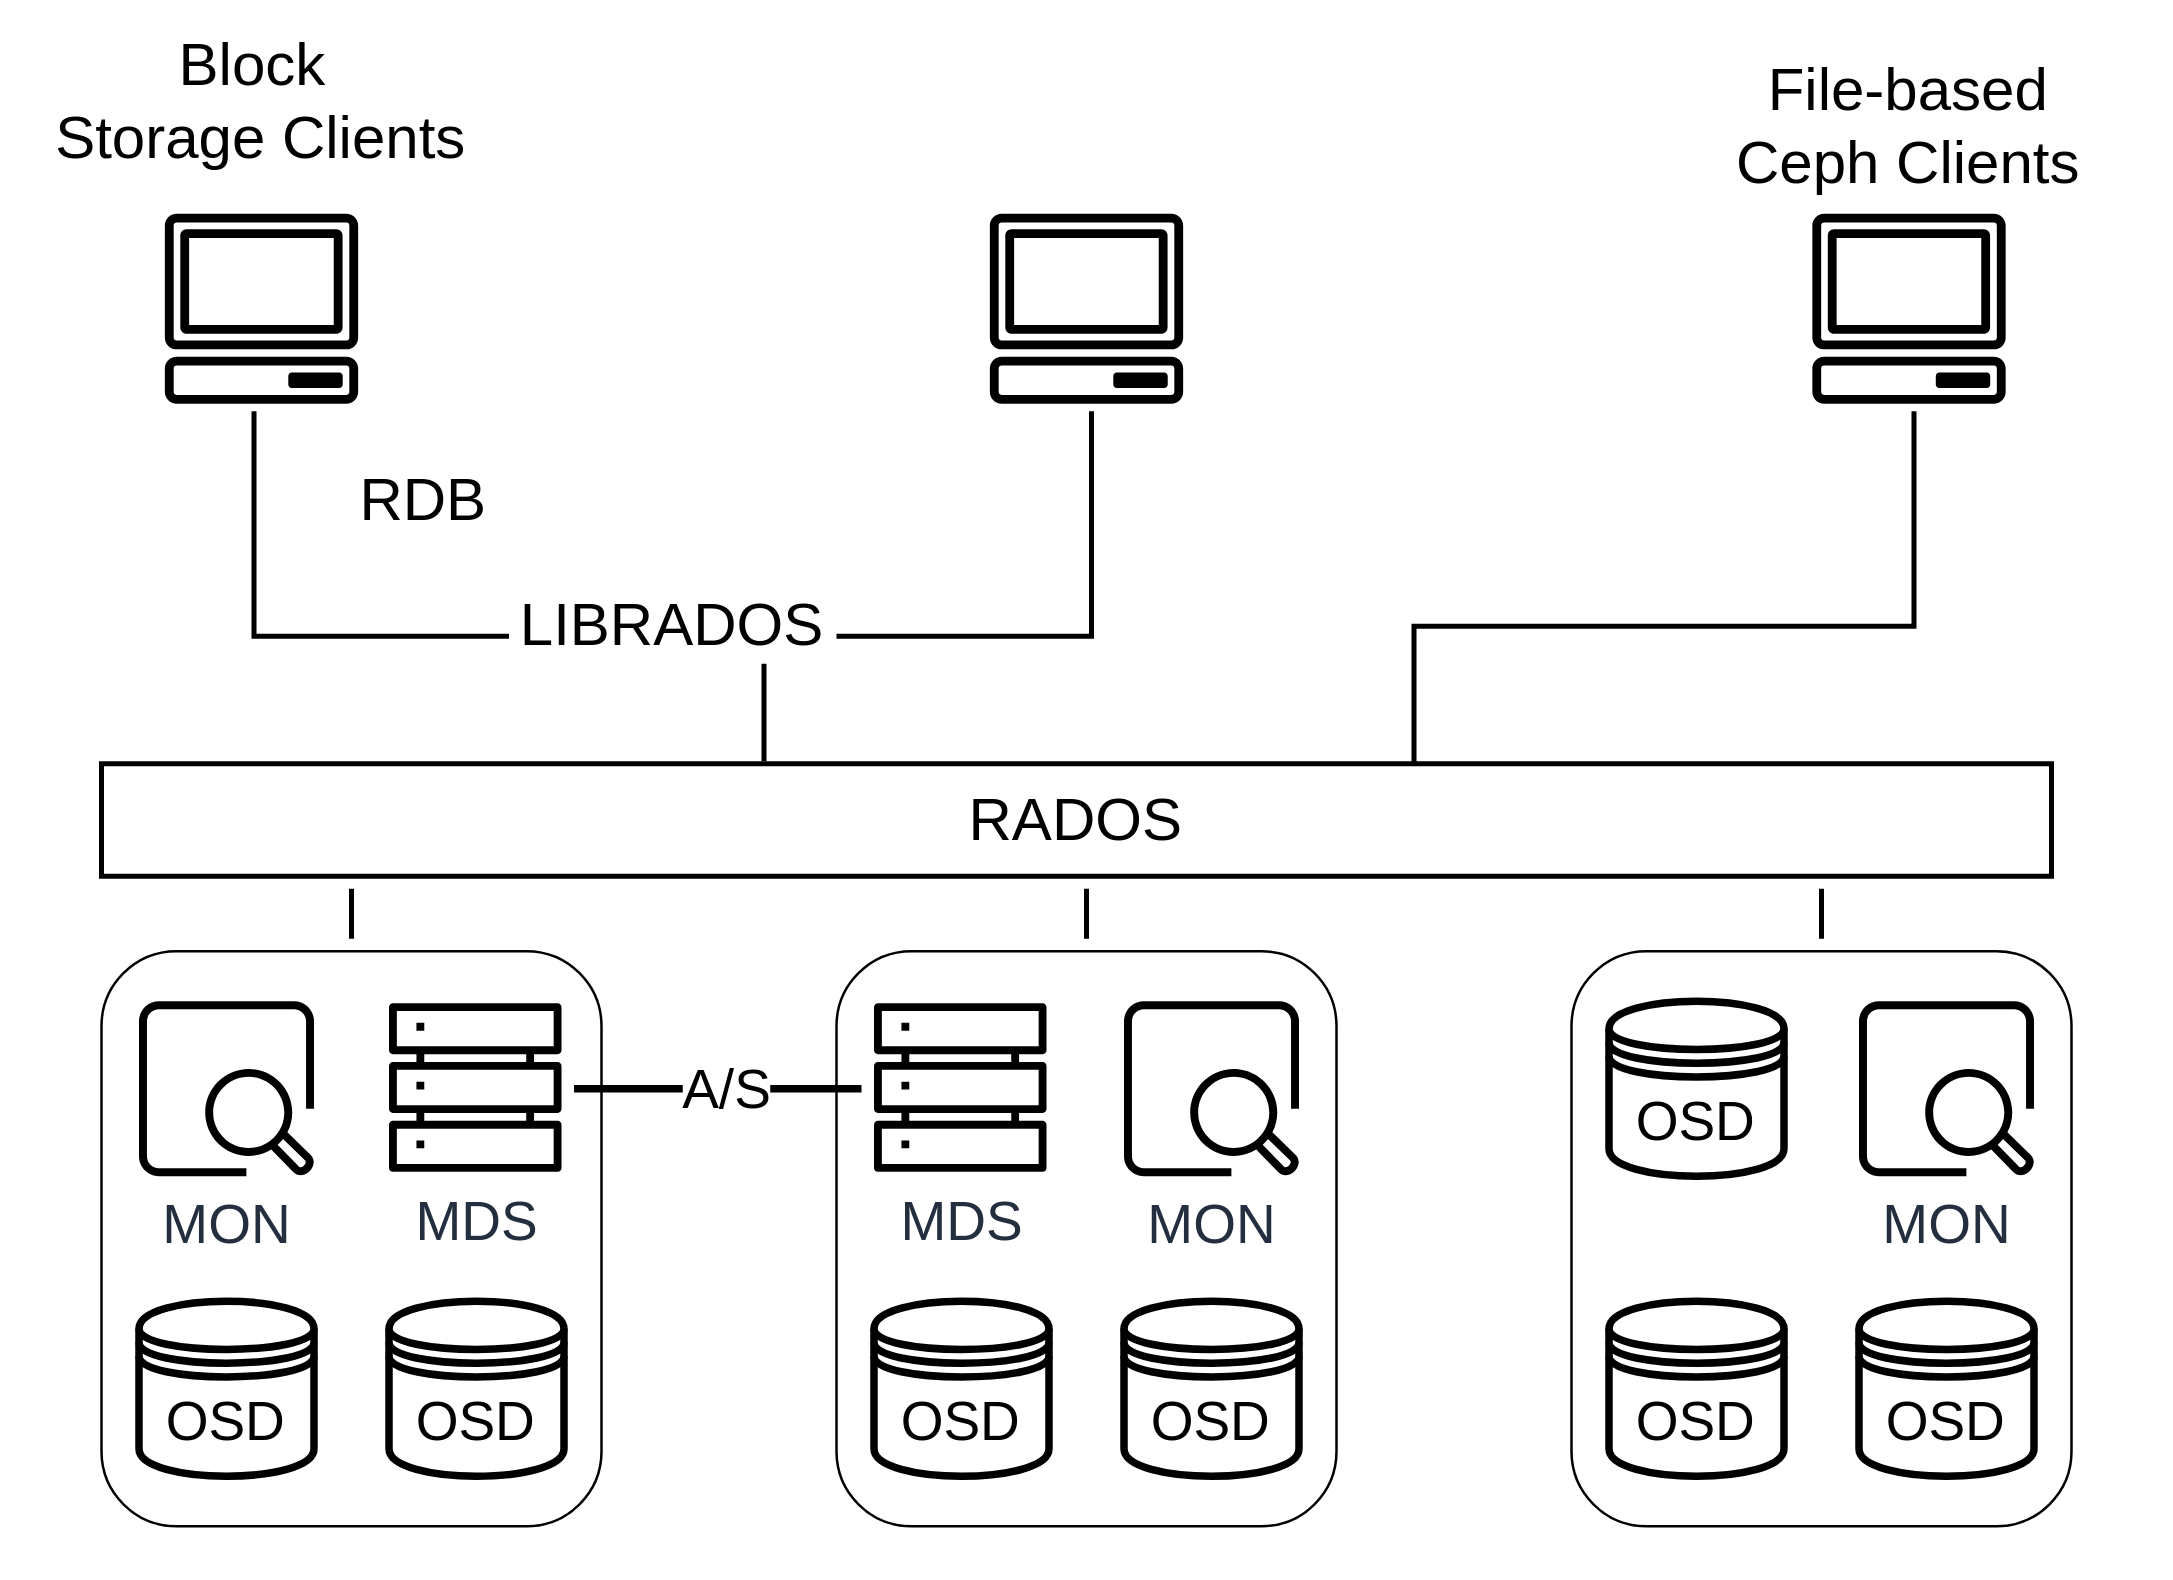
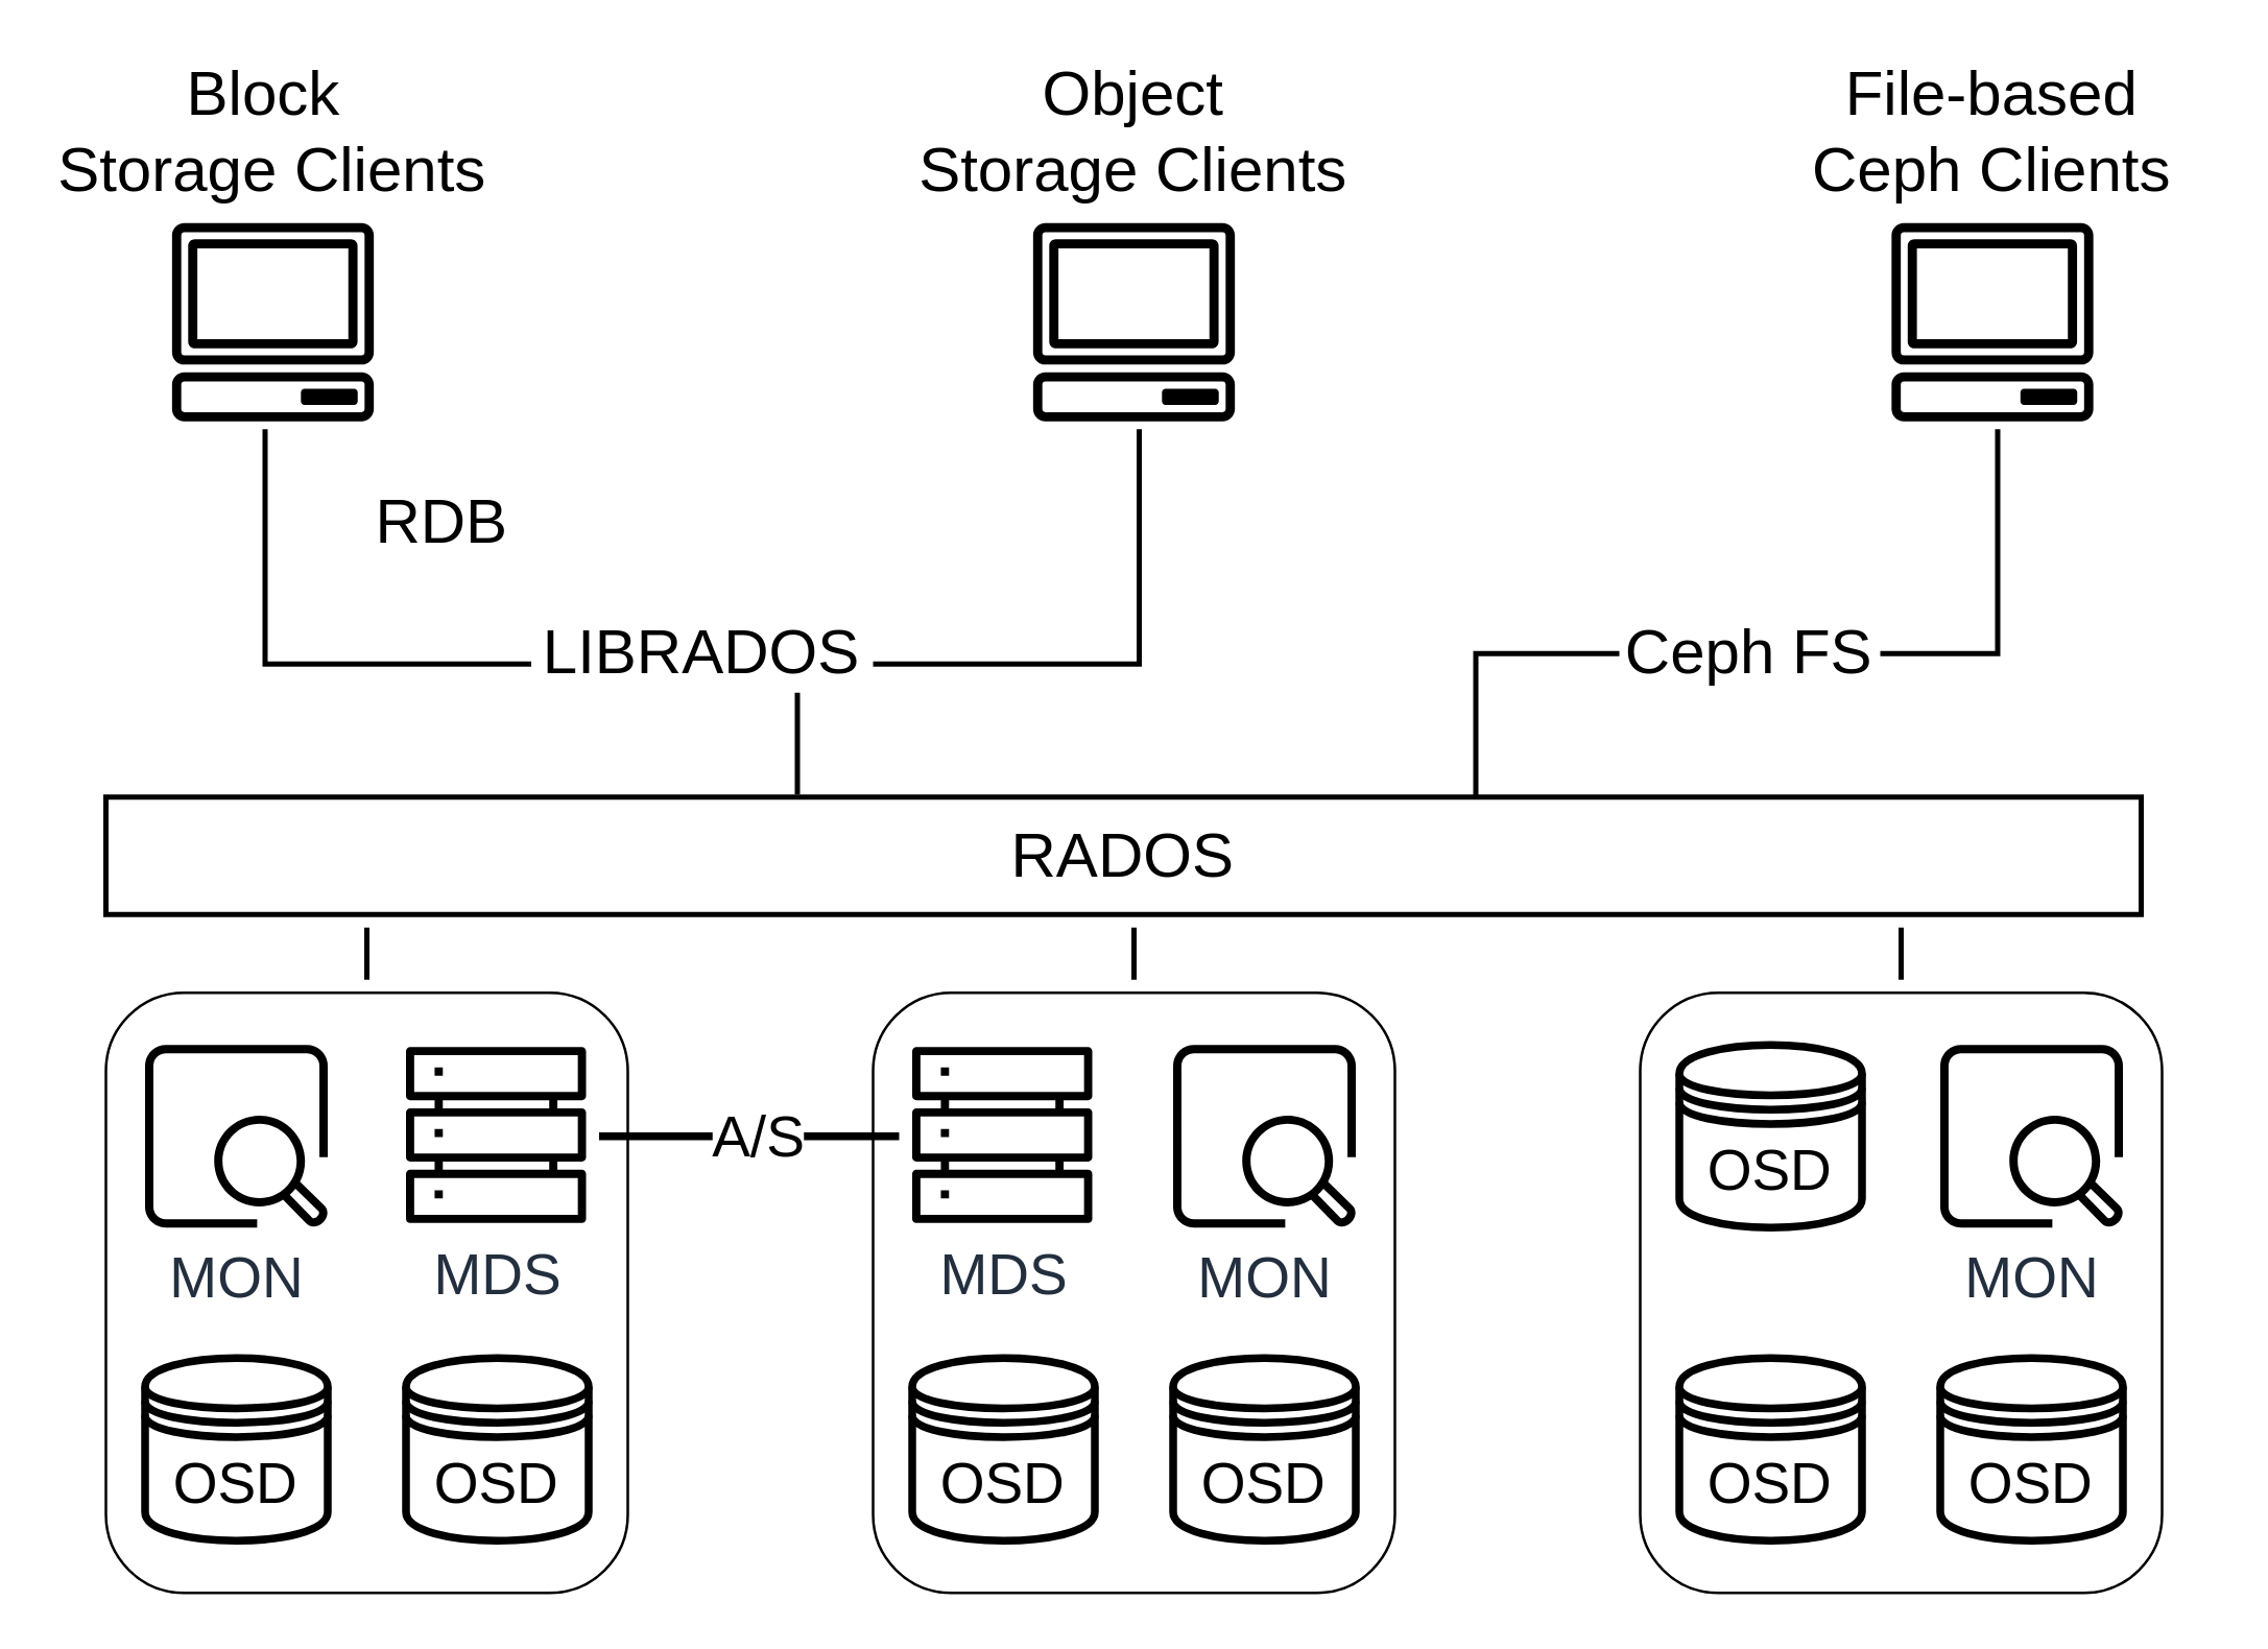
  <mxCell id="0" />
  <mxCell id="1" parent="0" />
- <mxCell id="2" value="&lt;div style=&quot;font-size: 24px;&quot; align=&quot;center&quot;&gt;&lt;font style=&quot;font-size: 24px;&quot;&gt;Block&amp;nbsp;&lt;/font&gt;&lt;/div&gt;&lt;div style=&quot;font-size: 24px;&quot; align=&quot;center&quot;&gt;&lt;font style=&quot;font-size: 24px;&quot;&gt;Storage Clients&lt;/font&gt;&lt;/div&gt;" style="text;strokeColor=none;align=center;fillColor=none;html=1;verticalAlign=middle;whiteSpace=wrap;rounded=0;" parent="1" vertex="1"><mxGeometry x="20" y="10" width="168" height="60" as="geometry" /></mxCell>
+ <mxCell id="2" value="&lt;div style=&quot;font-size: 24px;&quot; align=&quot;center&quot;&gt;&lt;font style=&quot;font-size: 24px;&quot;&gt;Block&amp;nbsp;&lt;/font&gt;&lt;/div&gt;&lt;div style=&quot;font-size: 24px;&quot; align=&quot;center&quot;&gt;&lt;font style=&quot;font-size: 24px;&quot;&gt;Storage Clients&lt;/font&gt;&lt;/div&gt;" style="text;strokeColor=none;align=center;fillColor=none;html=1;verticalAlign=middle;whiteSpace=wrap;rounded=0;" parent="1" vertex="1"><mxGeometry width="168" height="60" as="geometry" x="20" y="20" /></mxCell>
  <mxCell id="3" value="" style="sketch=0;outlineConnect=0;fontColor=#232F3E;gradientColor=none;fillColor=#000000;strokeColor=none;dashed=0;verticalLabelPosition=bottom;verticalAlign=top;align=center;html=1;fontSize=12;fontStyle=0;aspect=fixed;pointerEvents=1;shape=mxgraph.aws4.client;" parent="1" vertex="1"><mxGeometry x="65" y="85" width="78" height="76" as="geometry" /></mxCell>
  <mxCell id="4" value="&lt;font style=&quot;font-size: 24px;&quot;&gt;RADOS&lt;/font&gt;" style="rounded=0;whiteSpace=wrap;html=1;strokeWidth=2;fillColor=none;" parent="1" vertex="1"><mxGeometry x="40" y="305" width="780" height="45" as="geometry" /></mxCell>
  <mxCell id="5" value="" style="sketch=0;outlineConnect=0;fontColor=#232F3E;gradientColor=none;fillColor=#000000;strokeColor=none;dashed=0;verticalLabelPosition=bottom;verticalAlign=top;align=center;html=1;fontSize=12;fontStyle=0;aspect=fixed;pointerEvents=1;shape=mxgraph.aws4.client;" parent="1" vertex="1"><mxGeometry x="395" y="85" width="78" height="76" as="geometry" /></mxCell>
  <mxCell id="6" value="" style="sketch=0;outlineConnect=0;fontColor=#232F3E;gradientColor=none;fillColor=#000000;strokeColor=none;dashed=0;verticalLabelPosition=bottom;verticalAlign=top;align=center;html=1;fontSize=12;fontStyle=0;aspect=fixed;pointerEvents=1;shape=mxgraph.aws4.client;" parent="1" vertex="1"><mxGeometry x="724" y="85" width="78" height="76" as="geometry" /></mxCell>
  <mxCell id="7" value="" style="endArrow=none;html=1;rounded=0;strokeWidth=3;" parent="1" edge="1"><mxGeometry width="50" height="50" relative="1" as="geometry"><mxPoint x="229" y="435" as="sourcePoint" /><mxPoint x="344" y="435" as="targetPoint" /></mxGeometry></mxCell>
  <mxCell id="8" value="&lt;font style=&quot;font-size: 22px;&quot;&gt;A/S &lt;br&gt;&lt;/font&gt;" style="edgeLabel;html=1;align=center;verticalAlign=middle;resizable=0;points=[];" parent="7" vertex="1" connectable="0"><mxGeometry x="0.103" y="1" relative="1" as="geometry"><mxPoint x="-3" y="1" as="offset" /></mxGeometry></mxCell>
  <mxCell id="9" value="" style="line;strokeWidth=2;direction=south;html=1;perimeter=backbonePerimeter;points=[];outlineConnect=0;" parent="1" vertex="1"><mxGeometry x="135" y="355" width="10" height="20" as="geometry" /></mxCell>
  <mxCell id="10" value="" style="line;strokeWidth=2;direction=south;html=1;perimeter=backbonePerimeter;points=[];outlineConnect=0;" parent="1" vertex="1"><mxGeometry x="429" y="355" width="10" height="20" as="geometry" /></mxCell>
  <mxCell id="11" value="" style="line;strokeWidth=2;direction=south;html=1;perimeter=backbonePerimeter;points=[];outlineConnect=0;" parent="1" vertex="1"><mxGeometry x="723" y="355" width="10" height="20" as="geometry" /></mxCell>
  <mxCell id="12" value="" style="edgeStyle=elbowEdgeStyle;elbow=vertical;endArrow=none;html=1;curved=0;rounded=0;endSize=8;startSize=8;endFill=0;strokeWidth=2;" parent="1" edge="1"><mxGeometry width="50" height="50" relative="1" as="geometry"><mxPoint x="565" y="305" as="sourcePoint" /><mxPoint x="765" y="164" as="targetPoint" /><Array as="points"><mxPoint x="670" y="250" /></Array></mxGeometry></mxCell>
  <mxCell id="13" value="" style="strokeWidth=2;html=1;shape=mxgraph.flowchart.annotation_1;align=left;pointerEvents=1;rotation=-90;" parent="1" vertex="1"><mxGeometry x="223.5" y="41.5" width="90" height="335" as="geometry" /></mxCell>
  <mxCell id="14" value="" style="line;strokeWidth=2;direction=south;html=1;perimeter=backbonePerimeter;points=[];outlineConnect=0;" parent="1" vertex="1"><mxGeometry x="300" y="250" width="10" height="54" as="geometry" /></mxCell>
  <mxCell id="15" value="&lt;font style=&quot;font-size: 24px;&quot;&gt;LIBRADOS&lt;/font&gt;" style="text;strokeColor=none;align=center;fillColor=default;html=1;verticalAlign=middle;whiteSpace=wrap;rounded=0;" parent="1" vertex="1"><mxGeometry x="203" y="235" width="131" height="30" as="geometry" /></mxCell>
+ <mxCell id="16" value="&lt;font style=&quot;font-size: 24px;&quot;&gt;Ceph FS&lt;br&gt;&lt;/font&gt;" style="text;strokeColor=none;align=center;fillColor=default;html=1;verticalAlign=middle;whiteSpace=wrap;rounded=0;" parent="1" vertex="1"><mxGeometry x="620" y="235" width="100" height="30" as="geometry" /></mxCell>
  <mxCell id="17" value="&lt;font style=&quot;font-size: 24px;&quot;&gt;RDB&lt;br&gt;&lt;/font&gt;" style="text;strokeColor=none;align=center;fillColor=default;html=1;verticalAlign=middle;whiteSpace=wrap;rounded=0;" parent="1" vertex="1"><mxGeometry x="139" y="185" width="60" height="30" as="geometry" /></mxCell>
+ <mxCell id="18" value="&lt;div style=&quot;font-size: 24px;&quot; align=&quot;center&quot;&gt;&lt;font style=&quot;font-size: 24px;&quot;&gt;Object &lt;br&gt;&lt;/font&gt;&lt;/div&gt;&lt;div style=&quot;font-size: 24px;&quot; align=&quot;center&quot;&gt;&lt;font style=&quot;font-size: 24px;&quot;&gt;Storage Clients&lt;/font&gt;&lt;/div&gt;" style="text;strokeColor=none;align=center;fillColor=none;html=1;verticalAlign=middle;whiteSpace=wrap;rounded=0;" parent="1" vertex="1"><mxGeometry x="350" width="168" height="60" as="geometry" y="20" /></mxCell>
  <mxCell id="19" value="&lt;div style=&quot;font-size: 24px;&quot; align=&quot;center&quot;&gt;&lt;font style=&quot;font-size: 24px;&quot;&gt;File-based&lt;br&gt;&lt;/font&gt;&lt;/div&gt;&lt;div style=&quot;font-size: 24px;&quot; align=&quot;center&quot;&gt;&lt;font style=&quot;font-size: 24px;&quot;&gt;Ceph Clients&lt;/font&gt;&lt;/div&gt;" style="text;strokeColor=none;align=center;fillColor=none;html=1;verticalAlign=middle;whiteSpace=wrap;rounded=0;" parent="1" vertex="1"><mxGeometry x="679" width="168" height="60" as="geometry" y="20" /></mxCell>
  <mxCell id="20" value="" style="group" vertex="1" connectable="0" parent="1"><mxGeometry x="40" y="380" width="200" height="230" as="geometry" /></mxCell>
  <mxCell id="21" value="" style="rounded=1;whiteSpace=wrap;html=1;fillColor=none;strokeWidth=1;" parent="20" vertex="1"><mxGeometry width="200" height="230" as="geometry" /></mxCell>
  <mxCell id="22" value="&lt;font style=&quot;font-size: 22px;&quot;&gt;OSD&lt;/font&gt;" style="shape=datastore;whiteSpace=wrap;html=1;strokeWidth=3;fillColor=none;" parent="20" vertex="1"><mxGeometry x="115" y="140" width="70" height="70" as="geometry" /></mxCell>
  <mxCell id="23" value="&lt;font style=&quot;font-size: 22px;&quot;&gt;MDS&lt;/font&gt;" style="sketch=0;outlineConnect=0;fontColor=#232F3E;gradientColor=none;fillColor=#000000;strokeColor=none;dashed=0;verticalLabelPosition=bottom;verticalAlign=top;align=center;html=1;fontSize=12;fontStyle=0;aspect=fixed;pointerEvents=1;shape=mxgraph.aws4.servers;strokeWidth=0;" parent="20" vertex="1"><mxGeometry x="115" y="20" width="69" height="69" as="geometry" /></mxCell>
  <mxCell id="24" value="&lt;font style=&quot;font-size: 22px;&quot;&gt;OSD&lt;/font&gt;" style="shape=datastore;whiteSpace=wrap;html=1;strokeWidth=3;fillColor=none;" parent="20" vertex="1"><mxGeometry x="15" y="140" width="70" height="70" as="geometry" /></mxCell>
  <mxCell id="25" value="&lt;font style=&quot;font-size: 22px;&quot;&gt;MON&lt;/font&gt;" style="sketch=0;outlineConnect=0;fontColor=#232F3E;gradientColor=none;fillColor=#000000;strokeColor=none;dashed=0;verticalLabelPosition=bottom;verticalAlign=top;align=center;html=1;fontSize=12;fontStyle=0;aspect=fixed;pointerEvents=1;shape=mxgraph.aws4.opensearch_service_data_node;" parent="20" vertex="1"><mxGeometry x="15" y="20" width="70" height="70" as="geometry" /></mxCell>
  <mxCell id="26" value="" style="group" vertex="1" connectable="0" parent="1"><mxGeometry x="334" y="380" width="200" height="230" as="geometry" /></mxCell>
  <mxCell id="27" value="" style="rounded=1;whiteSpace=wrap;html=1;fillColor=none;strokeWidth=1;" parent="26" vertex="1"><mxGeometry width="200" height="230" as="geometry" /></mxCell>
  <mxCell id="28" value="&lt;font style=&quot;font-size: 22px;&quot;&gt;OSD&lt;/font&gt;" style="shape=datastore;whiteSpace=wrap;html=1;strokeWidth=3;fillColor=none;" parent="26" vertex="1"><mxGeometry x="115" y="140" width="70" height="70" as="geometry" /></mxCell>
  <mxCell id="29" value="&lt;font style=&quot;font-size: 22px;&quot;&gt;MDS&lt;/font&gt;" style="sketch=0;outlineConnect=0;fontColor=#232F3E;gradientColor=none;fillColor=#000000;strokeColor=none;dashed=0;verticalLabelPosition=bottom;verticalAlign=top;align=center;html=1;fontSize=12;fontStyle=0;aspect=fixed;pointerEvents=1;shape=mxgraph.aws4.servers;strokeWidth=0;" parent="26" vertex="1"><mxGeometry x="15" y="20" width="69" height="69" as="geometry" /></mxCell>
  <mxCell id="30" value="&lt;font style=&quot;font-size: 22px;&quot;&gt;OSD&lt;/font&gt;" style="shape=datastore;whiteSpace=wrap;html=1;strokeWidth=3;fillColor=none;" parent="26" vertex="1"><mxGeometry x="15" y="140" width="70" height="70" as="geometry" /></mxCell>
  <mxCell id="31" value="&lt;font style=&quot;font-size: 22px;&quot;&gt;MON&lt;/font&gt;" style="sketch=0;outlineConnect=0;fontColor=#232F3E;gradientColor=none;fillColor=#000000;strokeColor=none;dashed=0;verticalLabelPosition=bottom;verticalAlign=top;align=center;html=1;fontSize=12;fontStyle=0;aspect=fixed;pointerEvents=1;shape=mxgraph.aws4.opensearch_service_data_node;" parent="26" vertex="1"><mxGeometry x="115" y="20" width="70" height="70" as="geometry" /></mxCell>
  <mxCell id="32" value="" style="group" vertex="1" connectable="0" parent="1"><mxGeometry x="628" y="380" width="200" height="230" as="geometry" /></mxCell>
  <mxCell id="33" value="" style="rounded=1;whiteSpace=wrap;html=1;fillColor=none;strokeWidth=1;" parent="32" vertex="1"><mxGeometry width="200" height="230" as="geometry" /></mxCell>
  <mxCell id="34" value="&lt;font style=&quot;font-size: 22px;&quot;&gt;OSD&lt;/font&gt;" style="shape=datastore;whiteSpace=wrap;html=1;strokeWidth=3;fillColor=none;" parent="32" vertex="1"><mxGeometry x="115" y="140" width="70" height="70" as="geometry" /></mxCell>
  <mxCell id="35" value="&lt;font style=&quot;font-size: 22px;&quot;&gt;OSD&lt;/font&gt;" style="shape=datastore;whiteSpace=wrap;html=1;strokeWidth=3;fillColor=none;" parent="32" vertex="1"><mxGeometry x="15" y="140" width="70" height="70" as="geometry" /></mxCell>
  <mxCell id="36" value="&lt;font style=&quot;font-size: 22px;&quot;&gt;MON&lt;/font&gt;" style="sketch=0;outlineConnect=0;fontColor=#232F3E;gradientColor=none;fillColor=#000000;strokeColor=none;dashed=0;verticalLabelPosition=bottom;verticalAlign=top;align=center;html=1;fontSize=12;fontStyle=0;aspect=fixed;pointerEvents=1;shape=mxgraph.aws4.opensearch_service_data_node;" parent="32" vertex="1"><mxGeometry x="115" y="20" width="70" height="70" as="geometry" /></mxCell>
  <mxCell id="37" value="&lt;font style=&quot;font-size: 22px;&quot;&gt;OSD&lt;/font&gt;" style="shape=datastore;whiteSpace=wrap;html=1;strokeWidth=3;fillColor=none;" parent="32" vertex="1"><mxGeometry x="15" y="20" width="70" height="70" as="geometry" /></mxCell>
